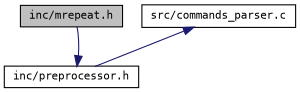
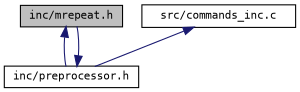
  digraph {
    fontname="DejaVu Sans Mono"
    node [color=black fillcolor=white fontname="DejaVu Sans Mono" fontsize=10 shape=record style=filled]
    edge [color=midnightblue dir=back fontname="DejaVu Sans Mono" fontsize=10 labelfontname=Helvetica labelfontsize=10 style=solid]
    n1 [fillcolor=grey75 fontcolor=black height=0.2 label="inc/mrepeat.h" width=0.4]
    n2 [height=0.2 label="inc/preprocessor.h" width=0.4]
-   n3 [height=0.2 label="src/commands_parser.c" width=0.4]
+   n3 [height=0.2 label="src/commands_inc.c" width=0.4]
+   n1 -> n2
    n2 -> n1
    n3 -> n2
  }
